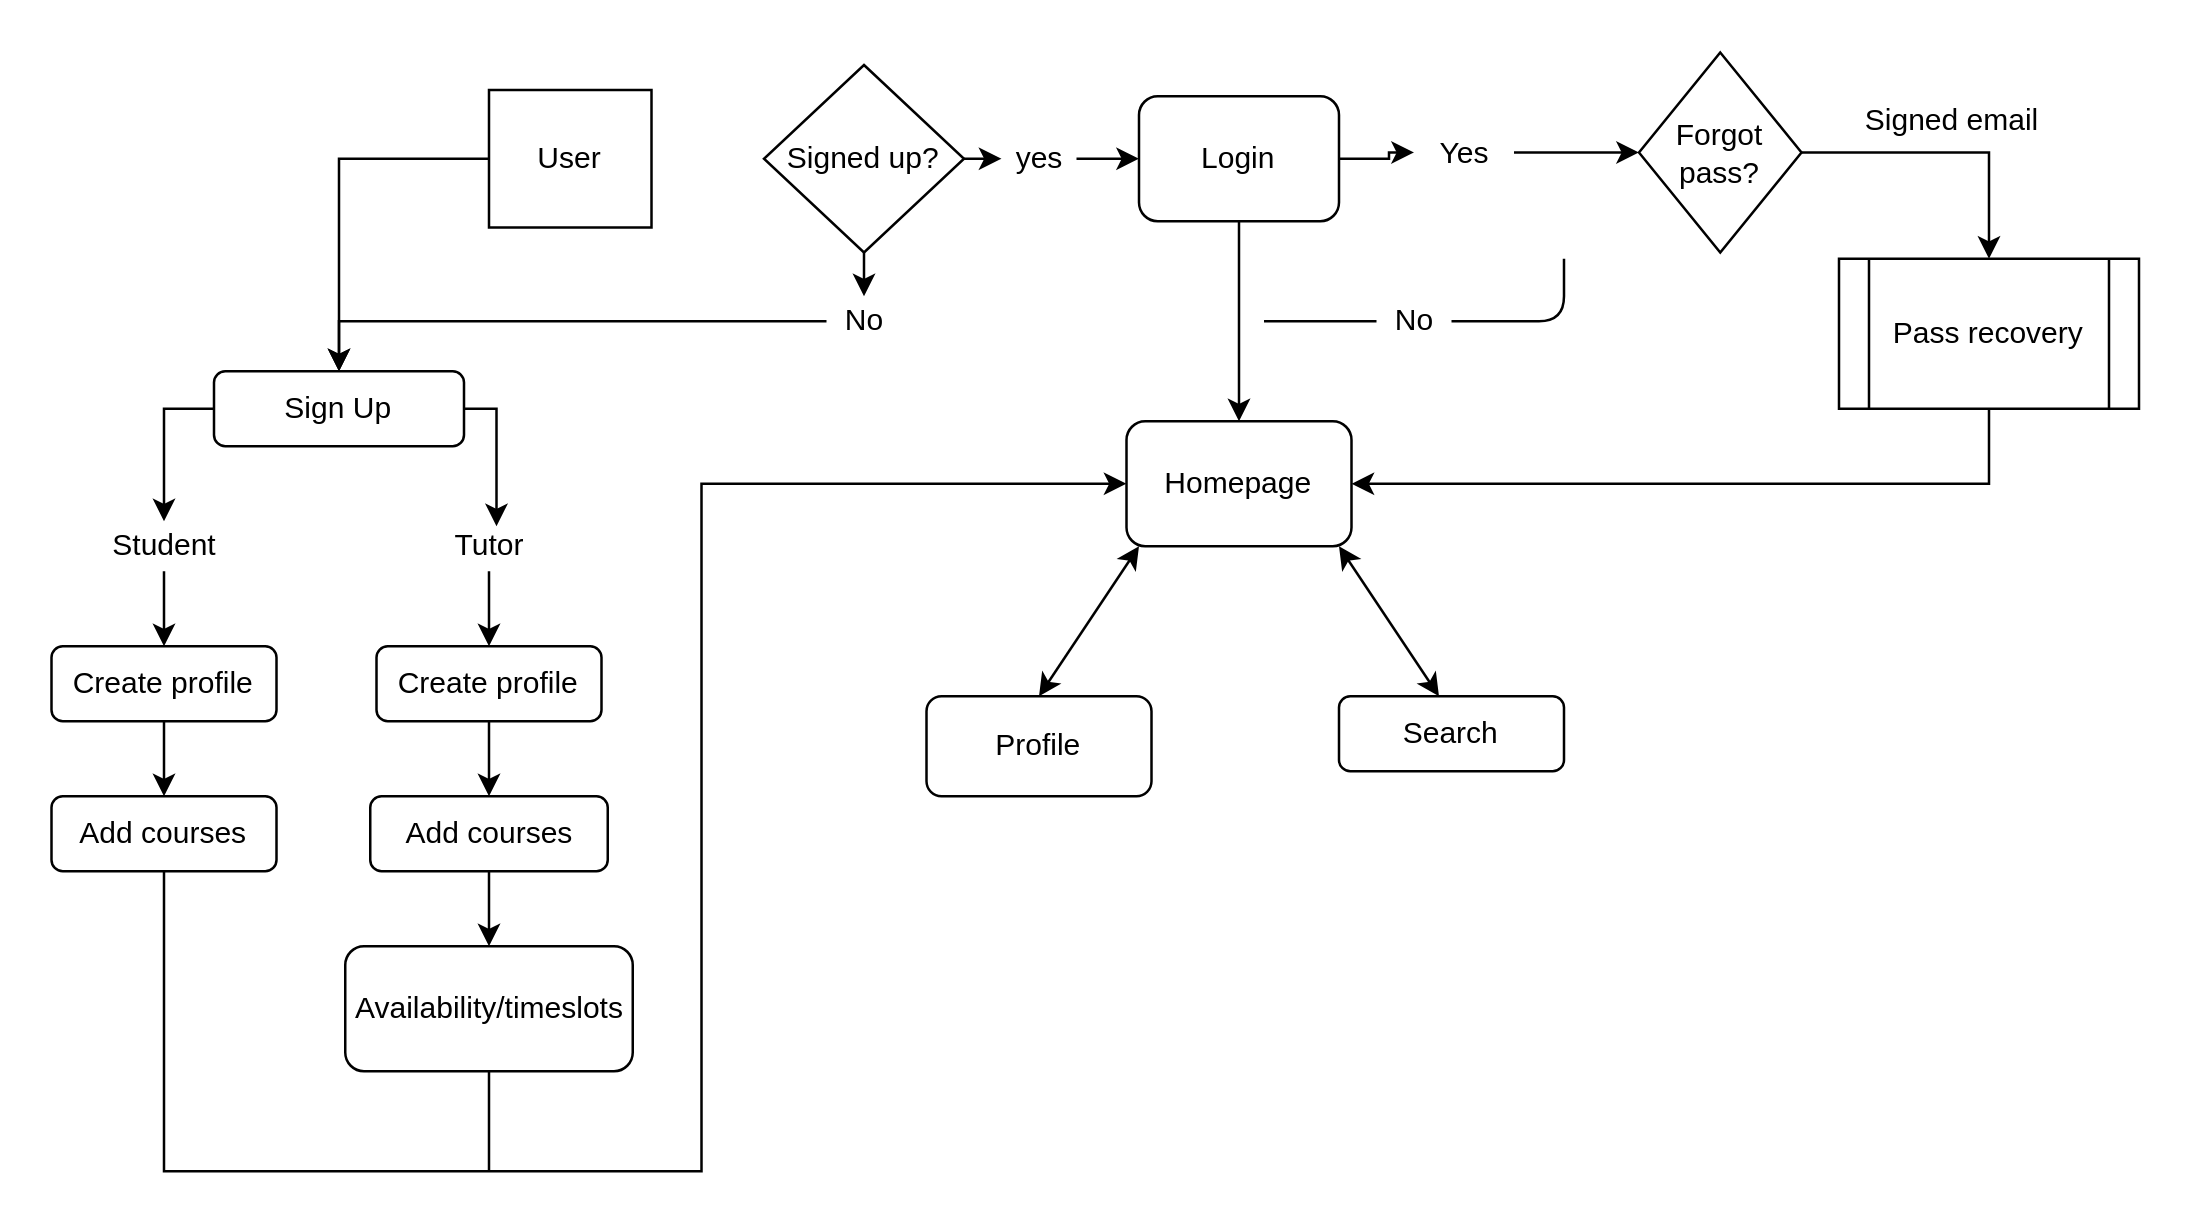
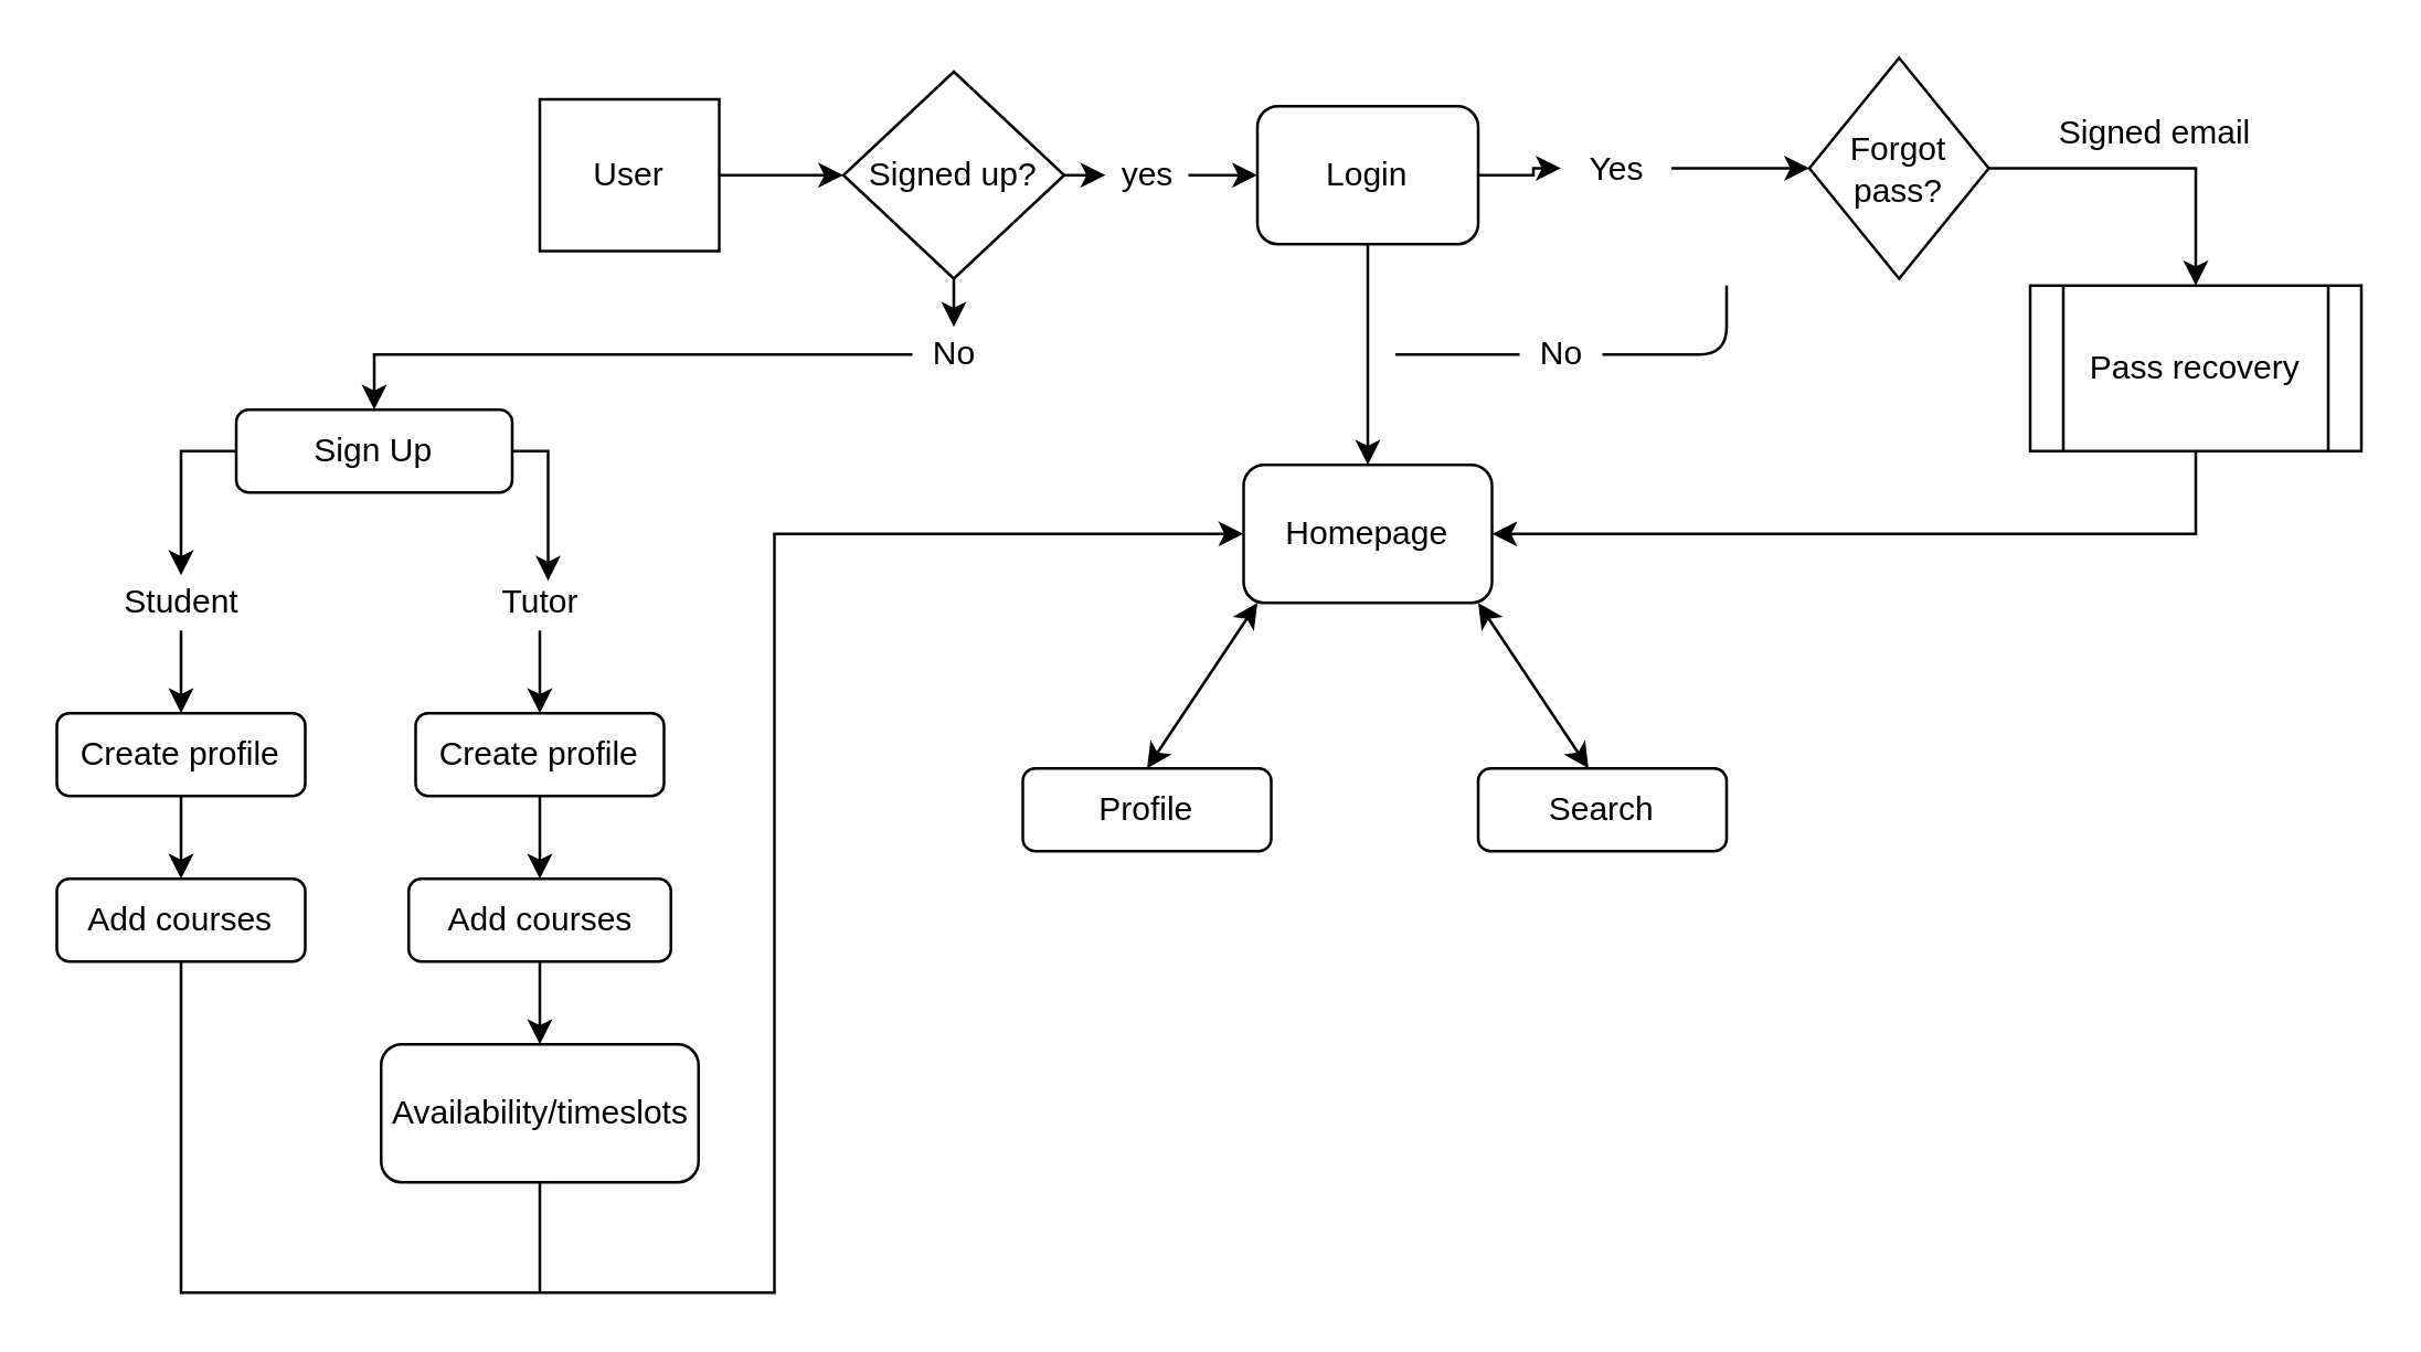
  <mxCell id="0" />
  <mxCell id="1" parent="0" />
- <mxCell id="2" value="" style="edgeStyle=orthogonalEdgeStyle;rounded=0;orthogonalLoop=1;jettySize=auto;html=1;" edge="1" parent="1" source="3" target="18"><mxGeometry relative="1" as="geometry" /></mxCell>
+ <mxCell id="2" value="" style="edgeStyle=orthogonalEdgeStyle;rounded=0;orthogonalLoop=1;jettySize=auto;html=1;" edge="1" parent="1" source="3" target="5"><mxGeometry relative="1" as="geometry" /></mxCell>
  <mxCell id="3" value="User" style="whiteSpace=wrap;html=1;" vertex="1" parent="1"><mxGeometry x="195" y="35.5" width="65" height="55" as="geometry" /></mxCell>
  <mxCell id="4" style="edgeStyle=orthogonalEdgeStyle;rounded=0;orthogonalLoop=1;jettySize=auto;html=1;exitX=1;exitY=0.5;exitDx=0;exitDy=0;entryX=0;entryY=0.5;entryDx=0;entryDy=0;" edge="1" parent="1" source="22" target="8"><mxGeometry relative="1" as="geometry" /></mxCell>
  <mxCell id="5" value="Signed up?" style="rhombus;whiteSpace=wrap;html=1;" vertex="1" parent="1"><mxGeometry x="305" y="25.5" width="80" height="75" as="geometry" /></mxCell>
  <mxCell id="6" value="" style="edgeStyle=orthogonalEdgeStyle;rounded=0;orthogonalLoop=1;jettySize=auto;html=1;" edge="1" parent="1" source="8" target="14"><mxGeometry relative="1" as="geometry" /></mxCell>
  <mxCell id="7" style="edgeStyle=orthogonalEdgeStyle;rounded=0;orthogonalLoop=1;jettySize=auto;html=1;entryX=0;entryY=0.5;entryDx=0;entryDy=0;" edge="1" parent="1" source="26" target="10"><mxGeometry relative="1" as="geometry"><mxPoint x="645" y="63" as="targetPoint" /></mxGeometry></mxCell>
  <mxCell id="8" value="Login" style="rounded=1;whiteSpace=wrap;html=1;" vertex="1" parent="1"><mxGeometry x="455" y="38" width="80" height="50" as="geometry" /></mxCell>
  <mxCell id="9" style="edgeStyle=orthogonalEdgeStyle;rounded=0;orthogonalLoop=1;jettySize=auto;html=1;entryX=0.5;entryY=0;entryDx=0;entryDy=0;" edge="1" parent="1" source="10" target="12"><mxGeometry relative="1" as="geometry"><mxPoint x="795" y="60.5" as="targetPoint" /><Array as="points"><mxPoint x="795" y="61" /></Array></mxGeometry></mxCell>
  <mxCell id="10" value="Forgot pass?" style="rhombus;whiteSpace=wrap;html=1;" vertex="1" parent="1"><mxGeometry x="655" y="20.5" width="65" height="80" as="geometry" /></mxCell>
  <mxCell id="11" style="edgeStyle=orthogonalEdgeStyle;rounded=0;orthogonalLoop=1;jettySize=auto;html=1;exitX=0.5;exitY=1;exitDx=0;exitDy=0;entryX=1;entryY=0.5;entryDx=0;entryDy=0;" edge="1" parent="1" source="12" target="14"><mxGeometry relative="1" as="geometry" /></mxCell>
  <mxCell id="12" value="Pass recovery" style="shape=process;whiteSpace=wrap;html=1;backgroundOutline=1;" vertex="1" parent="1"><mxGeometry x="735" y="103" width="120" height="60" as="geometry" /></mxCell>
  <mxCell id="13" value="Signed email" style="text;html=1;align=center;verticalAlign=middle;resizable=0;points=[];autosize=1;" vertex="1" parent="1"><mxGeometry x="735" y="38" width="90" height="20" as="geometry" /></mxCell>
  <mxCell id="14" value="Homepage" style="rounded=1;whiteSpace=wrap;html=1;" vertex="1" parent="1"><mxGeometry x="450" y="168" width="90" height="50" as="geometry" /></mxCell>
  <mxCell id="15" value="" style="endArrow=none;html=1;" edge="1" parent="1" source="24"><mxGeometry width="50" height="50" relative="1" as="geometry"><mxPoint x="505" y="128" as="sourcePoint" /><mxPoint x="625" y="103" as="targetPoint" /><Array as="points"><mxPoint x="625" y="128" /></Array></mxGeometry></mxCell>
  <mxCell id="16" style="edgeStyle=orthogonalEdgeStyle;rounded=0;orthogonalLoop=1;jettySize=auto;html=1;exitX=0;exitY=0.5;exitDx=0;exitDy=0;" edge="1" parent="1" source="18" target="29"><mxGeometry relative="1" as="geometry" /></mxCell>
  <mxCell id="17" style="edgeStyle=orthogonalEdgeStyle;rounded=0;orthogonalLoop=1;jettySize=auto;html=1;exitX=1;exitY=0.5;exitDx=0;exitDy=0;entryX=0.575;entryY=0.1;entryDx=0;entryDy=0;entryPerimeter=0;" edge="1" parent="1" source="18" target="31"><mxGeometry relative="1" as="geometry"><Array as="points"><mxPoint x="198" y="163" /></Array></mxGeometry></mxCell>
  <mxCell id="18" value="Sign Up" style="rounded=1;whiteSpace=wrap;html=1;" vertex="1" parent="1"><mxGeometry x="85" y="148" width="100" height="30" as="geometry" /></mxCell>
  <mxCell id="19" style="edgeStyle=orthogonalEdgeStyle;rounded=0;orthogonalLoop=1;jettySize=auto;html=1;exitX=0.5;exitY=1;exitDx=0;exitDy=0;entryX=0.5;entryY=0;entryDx=0;entryDy=0;" edge="1" parent="1" source="5" target="21"><mxGeometry relative="1" as="geometry"><mxPoint x="105" y="148" as="targetPoint" /><mxPoint x="345" y="100.5" as="sourcePoint" /></mxGeometry></mxCell>
  <mxCell id="20" style="edgeStyle=orthogonalEdgeStyle;rounded=0;orthogonalLoop=1;jettySize=auto;html=1;entryX=0.5;entryY=0;entryDx=0;entryDy=0;" edge="1" parent="1" source="21" target="18"><mxGeometry relative="1" as="geometry" /></mxCell>
  <mxCell id="21" value="No" style="text;html=1;align=center;verticalAlign=middle;resizable=0;points=[];autosize=1;" vertex="1" parent="1"><mxGeometry x="330" y="118" width="30" height="20" as="geometry" /></mxCell>
  <mxCell id="22" value="yes" style="text;html=1;align=center;verticalAlign=middle;resizable=0;points=[];autosize=1;" vertex="1" parent="1"><mxGeometry x="400" y="53" width="30" height="20" as="geometry" /></mxCell>
  <mxCell id="23" style="edgeStyle=orthogonalEdgeStyle;rounded=0;orthogonalLoop=1;jettySize=auto;html=1;exitX=1;exitY=0.5;exitDx=0;exitDy=0;entryX=0;entryY=0.5;entryDx=0;entryDy=0;" edge="1" parent="1" source="5" target="22"><mxGeometry relative="1" as="geometry"><mxPoint x="385" y="63" as="sourcePoint" /><mxPoint x="455" y="63" as="targetPoint" /></mxGeometry></mxCell>
  <mxCell id="24" value="No" style="text;html=1;align=center;verticalAlign=middle;resizable=0;points=[];autosize=1;" vertex="1" parent="1"><mxGeometry x="550" y="118" width="30" height="20" as="geometry" /></mxCell>
  <mxCell id="25" value="" style="endArrow=none;html=1;" edge="1" parent="1" target="24"><mxGeometry width="50" height="50" relative="1" as="geometry"><mxPoint x="505" y="128" as="sourcePoint" /><mxPoint x="625" y="103" as="targetPoint" /><Array as="points" /></mxGeometry></mxCell>
  <mxCell id="26" value="Yes" style="text;html=1;align=center;verticalAlign=middle;resizable=0;points=[];autosize=1;" vertex="1" parent="1"><mxGeometry x="565" y="50.5" width="40" height="20" as="geometry" /></mxCell>
  <mxCell id="27" style="edgeStyle=orthogonalEdgeStyle;rounded=0;orthogonalLoop=1;jettySize=auto;html=1;" edge="1" parent="1" source="8" target="26"><mxGeometry relative="1" as="geometry"><mxPoint x="645" y="63" as="targetPoint" /><mxPoint x="535" y="63" as="sourcePoint" /></mxGeometry></mxCell>
  <mxCell id="28" value="" style="edgeStyle=orthogonalEdgeStyle;rounded=0;orthogonalLoop=1;jettySize=auto;html=1;" edge="1" parent="1" source="29" target="33"><mxGeometry relative="1" as="geometry" /></mxCell>
  <mxCell id="29" value="Student" style="text;html=1;align=center;verticalAlign=middle;resizable=0;points=[];autosize=1;" vertex="1" parent="1"><mxGeometry x="35" y="208" width="60" height="20" as="geometry" /></mxCell>
  <mxCell id="30" value="" style="edgeStyle=orthogonalEdgeStyle;rounded=0;orthogonalLoop=1;jettySize=auto;html=1;" edge="1" parent="1" source="31" target="35"><mxGeometry relative="1" as="geometry" /></mxCell>
  <mxCell id="31" value="Tutor" style="text;html=1;align=center;verticalAlign=middle;resizable=0;points=[];autosize=1;" vertex="1" parent="1"><mxGeometry x="175" y="208" width="40" height="20" as="geometry" /></mxCell>
  <mxCell id="32" style="edgeStyle=orthogonalEdgeStyle;rounded=0;orthogonalLoop=1;jettySize=auto;html=1;exitX=0.5;exitY=1;exitDx=0;exitDy=0;entryX=0.5;entryY=0;entryDx=0;entryDy=0;" edge="1" parent="1" source="33" target="37"><mxGeometry relative="1" as="geometry" /></mxCell>
  <mxCell id="33" value="Create profile" style="rounded=1;whiteSpace=wrap;html=1;" vertex="1" parent="1"><mxGeometry x="20" y="258" width="90" height="30" as="geometry" /></mxCell>
  <mxCell id="34" style="edgeStyle=orthogonalEdgeStyle;rounded=0;orthogonalLoop=1;jettySize=auto;html=1;exitX=0.5;exitY=1;exitDx=0;exitDy=0;entryX=0.5;entryY=0;entryDx=0;entryDy=0;" edge="1" parent="1" source="35" target="39"><mxGeometry relative="1" as="geometry" /></mxCell>
  <mxCell id="35" value="Create profile" style="rounded=1;whiteSpace=wrap;html=1;" vertex="1" parent="1"><mxGeometry x="150" y="258" width="90" height="30" as="geometry" /></mxCell>
  <mxCell id="36" style="edgeStyle=orthogonalEdgeStyle;rounded=0;orthogonalLoop=1;jettySize=auto;html=1;exitX=0.5;exitY=1;exitDx=0;exitDy=0;entryX=0;entryY=0.5;entryDx=0;entryDy=0;" edge="1" parent="1" source="37" target="14"><mxGeometry relative="1" as="geometry"><Array as="points"><mxPoint x="65" y="468" /><mxPoint x="280" y="468" /><mxPoint x="280" y="193" /></Array></mxGeometry></mxCell>
  <mxCell id="37" value="Add courses" style="rounded=1;whiteSpace=wrap;html=1;" vertex="1" parent="1"><mxGeometry x="20" y="318" width="90" height="30" as="geometry" /></mxCell>
  <mxCell id="38" style="edgeStyle=orthogonalEdgeStyle;rounded=0;orthogonalLoop=1;jettySize=auto;html=1;exitX=0.5;exitY=1;exitDx=0;exitDy=0;entryX=0.5;entryY=0;entryDx=0;entryDy=0;" edge="1" parent="1" source="39" target="40"><mxGeometry relative="1" as="geometry" /></mxCell>
  <mxCell id="39" value="Add courses" style="rounded=1;whiteSpace=wrap;html=1;" vertex="1" parent="1"><mxGeometry x="147.5" y="318" width="95" height="30" as="geometry" /></mxCell>
  <mxCell id="40" value="Availability/timeslots" style="rounded=1;whiteSpace=wrap;html=1;" vertex="1" parent="1"><mxGeometry x="137.5" y="378" width="115" height="50" as="geometry" /></mxCell>
  <mxCell id="41" value="" style="endArrow=none;html=1;" edge="1" parent="1"><mxGeometry width="50" height="50" relative="1" as="geometry"><mxPoint x="195" y="468" as="sourcePoint" /><mxPoint x="195" y="428" as="targetPoint" /></mxGeometry></mxCell>
- <mxCell id="42" value="Profile" style="rounded=1;whiteSpace=wrap;html=1;" vertex="1" parent="1"><mxGeometry x="370" y="278" width="90" height="40" as="geometry" /></mxCell>
+ <mxCell id="42" value="Profile" style="rounded=1;whiteSpace=wrap;html=1;" vertex="1" parent="1"><mxGeometry x="370" y="278" width="90" height="30" as="geometry" /></mxCell>
  <mxCell id="43" value="" style="endArrow=classic;startArrow=classic;html=1;exitX=0.5;exitY=0;exitDx=0;exitDy=0;" edge="1" parent="1" source="42"><mxGeometry width="50" height="50" relative="1" as="geometry"><mxPoint x="410" y="268" as="sourcePoint" /><mxPoint x="455" y="218" as="targetPoint" /><Array as="points" /></mxGeometry></mxCell>
  <mxCell id="44" value="" style="endArrow=classic;startArrow=classic;html=1;" edge="1" parent="1"><mxGeometry width="50" height="50" relative="1" as="geometry"><mxPoint x="575" y="278" as="sourcePoint" /><mxPoint x="535" y="218" as="targetPoint" /></mxGeometry></mxCell>
  <mxCell id="45" value="Search" style="rounded=1;whiteSpace=wrap;html=1;" vertex="1" parent="1"><mxGeometry x="535" y="278" width="90" height="30" as="geometry" /></mxCell>
